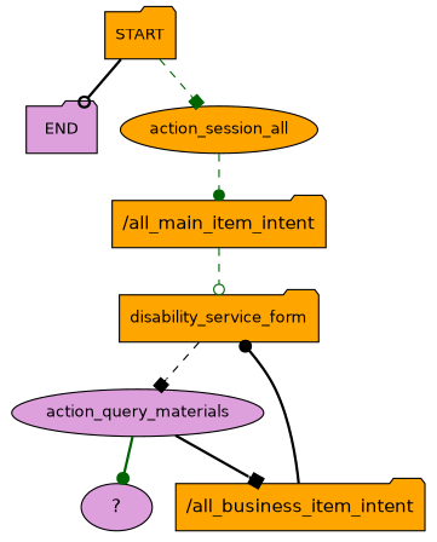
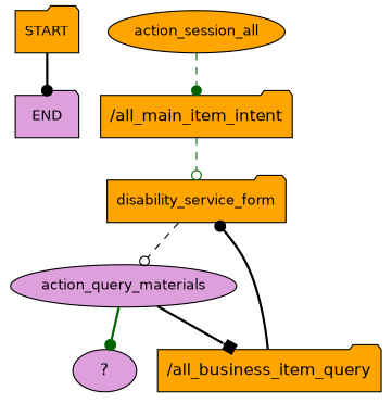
  digraph {
    fontname="DejaVu Sans"
    node [fillcolor=orange fontname="DejaVu Sans" fontsize=12 shape=folder style=filled]
    edge [arrowhead=dot color=black fontname="DejaVu Sans" style=bold]
    n1 [label=START]
    n2 [fillcolor=plum label=END]
    n3 [label=action_session_all shape=ellipse]
    n4 [label="/all_main_item_intent" fontsize=""]
    n5 [label=disability_service_form]
    n6 [fillcolor=plum label=action_query_materials shape=ellipse]
    n7 [fillcolor=plum label="  ?  " shape=ellipse fontsize=""]
-   n8 [label="/all_business_item_intent" fontsize=""]
-   n1 -> n2 [arrowhead=odot]
-   n1 -> n3 [arrowhead=box color=darkgreen style=dashed]
+   n8 [label="/all_business_item_query" fontsize=""]
+   n1 -> n2
    n3 -> n4 [color=darkgreen style=dashed]
    n4 -> n5 [arrowhead=odot color=darkgreen style=dashed]
-   n5 -> n6 [arrowhead=box style=dashed]
+   n5 -> n6 [arrowhead=odot style=dashed]
    n6 -> n7 [color=darkgreen]
    n6 -> n8 [arrowhead=box]
    n8 -> n5
  }
